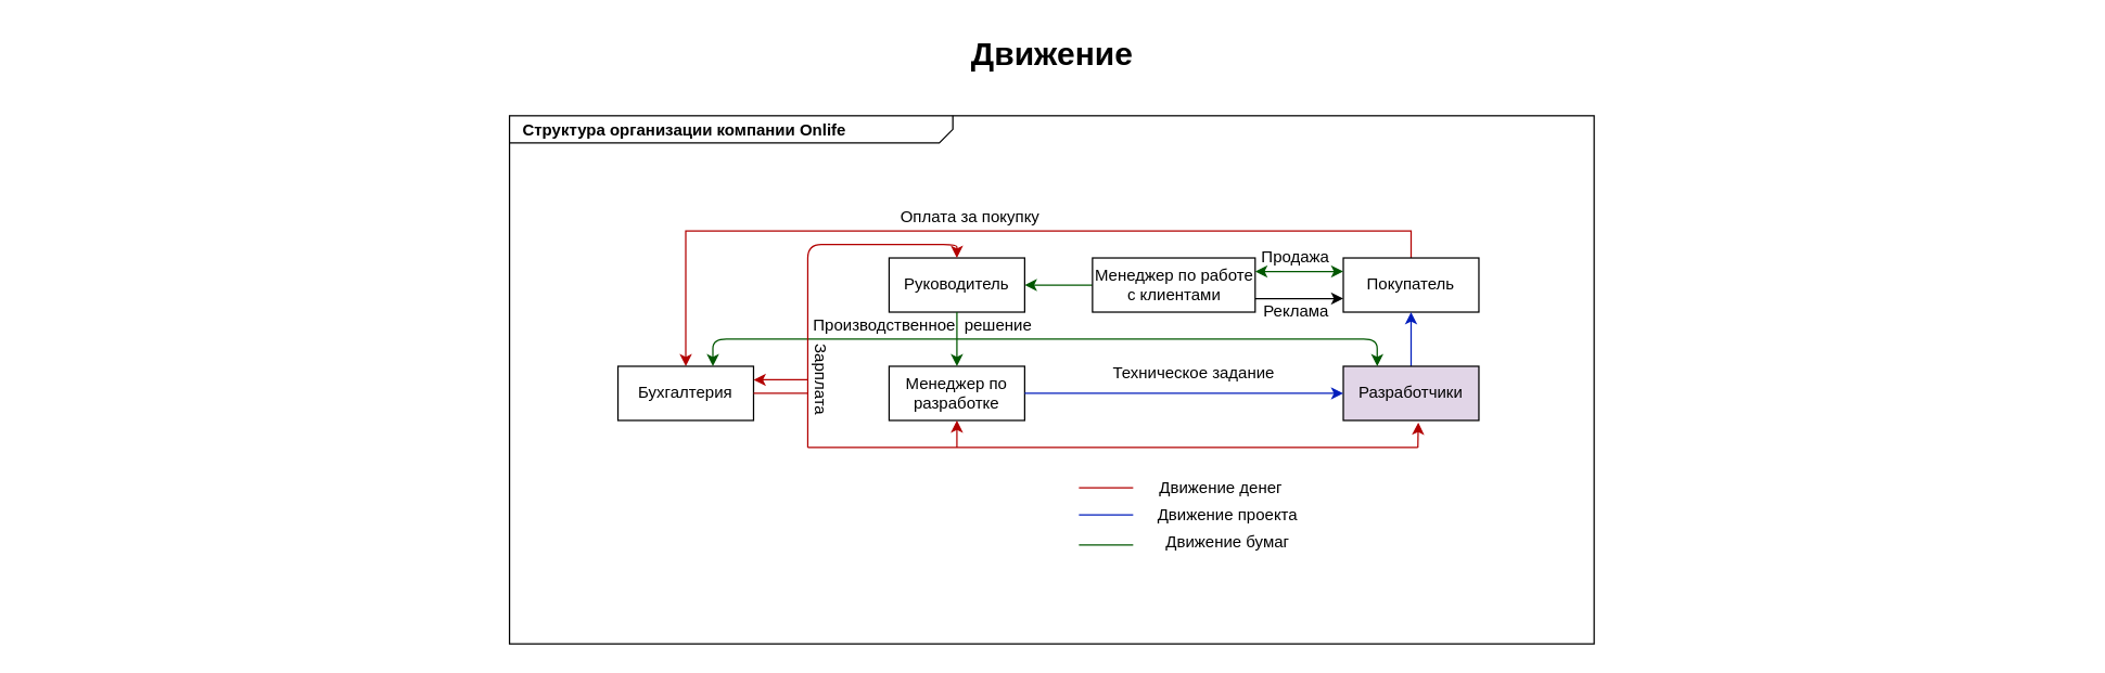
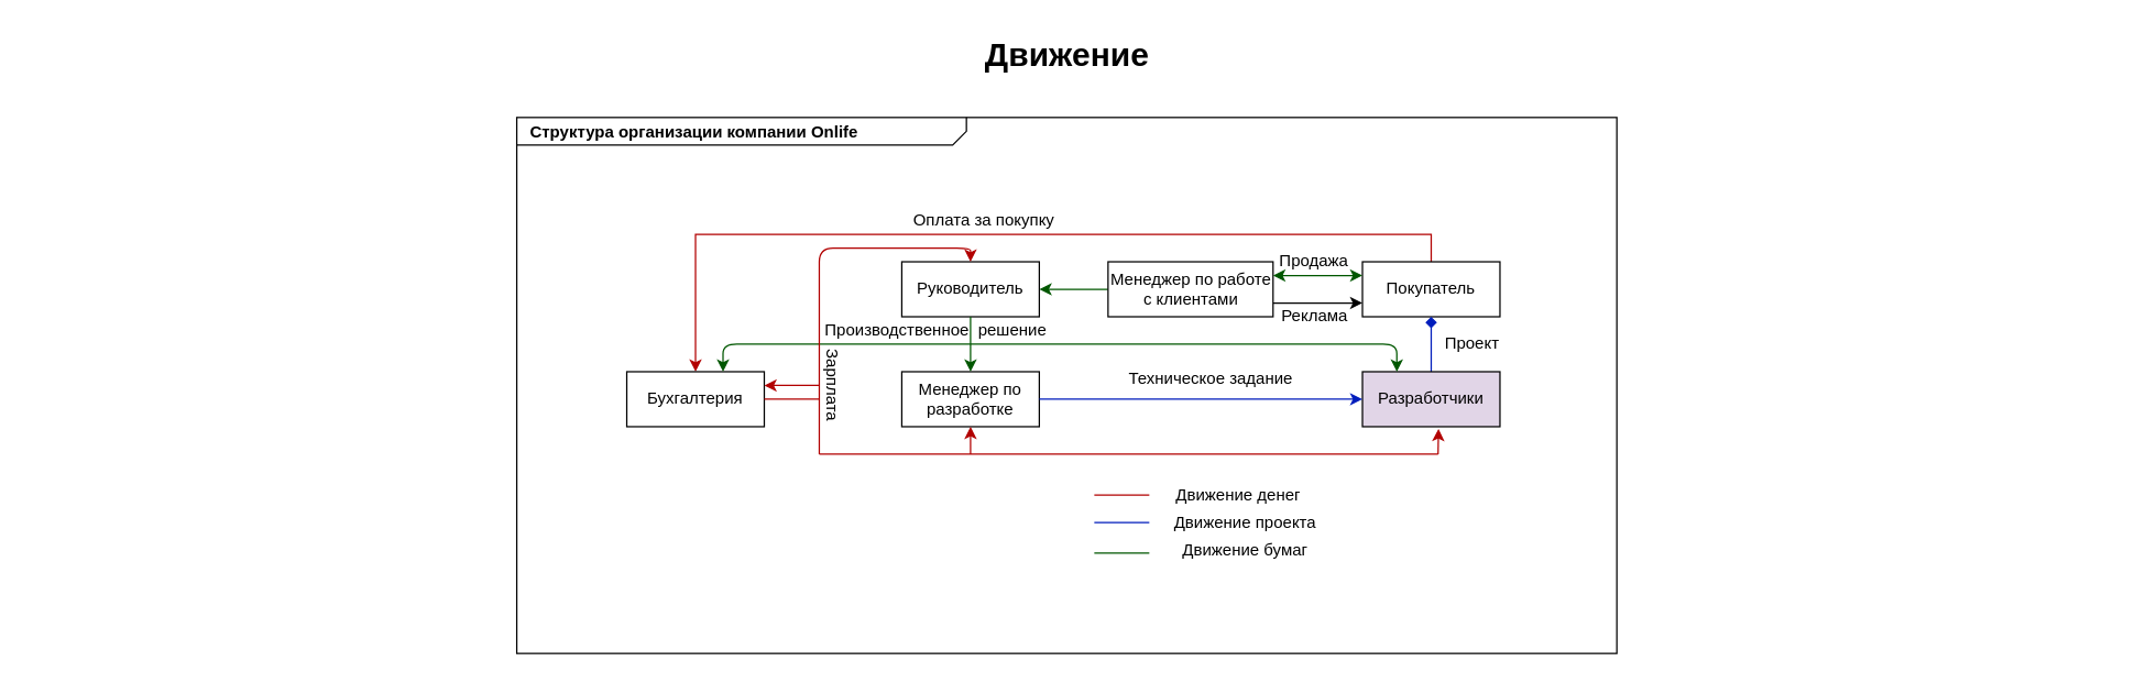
  <mxCell id="0" style=";html=1;" />
  <mxCell id="1" style=";html=1;" parent="0" />
  <mxCell id="2" value="&lt;p style=&quot;margin: 0px ; margin-top: 4px ; margin-left: 10px ; text-align: left&quot;&gt;&lt;b&gt;Структура организации компании Onlife&lt;/b&gt;&lt;/p&gt;" style="html=1;strokeWidth=1;shape=mxgraph.sysml.package;html=1;overflow=fill;whiteSpace=wrap;fillColor=none;gradientColor=none;fontSize=12;align=center;labelX=327.64;" parent="1" vertex="1"><mxGeometry x="375" y="85" width="800" height="390" as="geometry" /></mxCell>
  <mxCell id="3" value="Движение" style="text;strokeColor=none;fillColor=none;html=1;fontSize=24;fontStyle=1;verticalAlign=middle;align=center;" parent="1" vertex="1"><mxGeometry x="20" y="20" width="1510" height="40" as="geometry" /></mxCell>
  <mxCell id="4" value="Руководитель" style="rounded=0;whiteSpace=wrap;html=1;" vertex="1" parent="1"><mxGeometry x="655" y="190" width="100" height="40" as="geometry" /></mxCell>
  <mxCell id="5" style="edgeStyle=orthogonalEdgeStyle;rounded=0;orthogonalLoop=1;jettySize=auto;html=1;fillColor=#e51400;strokeColor=#B20000;exitX=0.5;exitY=0;exitDx=0;exitDy=0;" edge="1" parent="1" source="6" target="7"><mxGeometry relative="1" as="geometry"><Array as="points"><mxPoint x="1040" y="170" /><mxPoint x="505" y="170" /></Array></mxGeometry></mxCell>
  <mxCell id="6" value="Покупатель" style="rounded=0;whiteSpace=wrap;html=1;" vertex="1" parent="1"><mxGeometry x="990" y="190" width="100" height="40" as="geometry" /></mxCell>
  <mxCell id="7" value="Бухгалтерия" style="rounded=0;whiteSpace=wrap;html=1;" vertex="1" parent="1"><mxGeometry x="455" y="270" width="100" height="40" as="geometry" /></mxCell>
- <mxCell id="8" style="rounded=0;orthogonalLoop=1;jettySize=auto;html=1;entryX=0.5;entryY=1;entryDx=0;entryDy=0;fillColor=#0050ef;strokeColor=#001DBC;" edge="1" parent="1" source="9" target="6"><mxGeometry relative="1" as="geometry" /></mxCell>
+ <mxCell id="8" style="rounded=0;orthogonalLoop=1;jettySize=auto;html=1;entryX=0.5;entryY=1;entryDx=0;entryDy=0;fillColor=#0050ef;strokeColor=#001DBC;endArrow=diamond;" edge="1" parent="1" source="9" target="6"><mxGeometry relative="1" as="geometry" /></mxCell>
  <mxCell id="9" value="Разработчики" style="rounded=0;whiteSpace=wrap;html=1;fillColor=#e1d5e7;" vertex="1" parent="1"><mxGeometry x="990" y="270" width="100" height="40" as="geometry" /></mxCell>
  <mxCell id="10" value="Менеджер по разработке" style="rounded=0;whiteSpace=wrap;html=1;" vertex="1" parent="1"><mxGeometry x="655" y="270" width="100" height="40" as="geometry" /></mxCell>
  <mxCell id="11" value="" style="endArrow=classic;html=1;exitX=1;exitY=0.5;exitDx=0;exitDy=0;entryX=0;entryY=0.5;entryDx=0;entryDy=0;fillColor=#0050ef;strokeColor=#001DBC;" edge="1" parent="1" source="10" target="9"><mxGeometry width="50" height="50" relative="1" as="geometry"><mxPoint x="605" y="450" as="sourcePoint" /><mxPoint x="655" y="400" as="targetPoint" /><Array as="points" /></mxGeometry></mxCell>
+ <mxCell id="12" value="Проект" style="text;html=1;strokeColor=none;fillColor=none;align=center;verticalAlign=middle;whiteSpace=wrap;rounded=0;" vertex="1" parent="1"><mxGeometry x="1050" y="240" width="40" height="20" as="geometry" /></mxCell>
  <mxCell id="13" value="Техническое задание" style="text;html=1;strokeColor=none;fillColor=none;align=center;verticalAlign=middle;whiteSpace=wrap;rounded=0;" vertex="1" parent="1"><mxGeometry x="805" y="270" width="150" height="10" as="geometry" /></mxCell>
  <mxCell id="14" value="Продажа" style="text;html=1;strokeColor=none;fillColor=none;align=center;verticalAlign=middle;whiteSpace=wrap;rounded=0;" vertex="1" parent="1"><mxGeometry x="935" y="180" width="40" height="20" as="geometry" /></mxCell>
  <mxCell id="15" value="" style="endArrow=none;html=1;entryX=0.5;entryY=1;entryDx=0;entryDy=0;fillColor=#008a00;strokeColor=#005700;" edge="1" parent="1" target="4"><mxGeometry width="50" height="50" relative="1" as="geometry"><mxPoint x="705" y="250" as="sourcePoint" /><mxPoint x="505" y="410" as="targetPoint" /></mxGeometry></mxCell>
  <mxCell id="16" value="" style="endArrow=classic;html=1;fillColor=#008a00;strokeColor=#005700;" edge="1" parent="1"><mxGeometry width="50" height="50" relative="1" as="geometry"><mxPoint x="705" y="250" as="sourcePoint" /><mxPoint x="525" y="270" as="targetPoint" /><Array as="points"><mxPoint x="525" y="250" /></Array></mxGeometry></mxCell>
  <mxCell id="17" value="" style="endArrow=classic;html=1;fillColor=#008a00;strokeColor=#005700;" edge="1" parent="1" target="10"><mxGeometry width="50" height="50" relative="1" as="geometry"><mxPoint x="705" y="250" as="sourcePoint" /><mxPoint x="695" y="370" as="targetPoint" /></mxGeometry></mxCell>
  <mxCell id="18" value="" style="endArrow=classic;html=1;entryX=0.25;entryY=0;entryDx=0;entryDy=0;fillColor=#008a00;strokeColor=#005700;" edge="1" parent="1" target="9"><mxGeometry width="50" height="50" relative="1" as="geometry"><mxPoint x="705" y="250" as="sourcePoint" /><mxPoint x="725" y="330" as="targetPoint" /><Array as="points"><mxPoint x="1015" y="250" /></Array></mxGeometry></mxCell>
  <mxCell id="19" value="Производственное&amp;nbsp; решение" style="text;html=1;strokeColor=none;fillColor=none;align=center;verticalAlign=middle;whiteSpace=wrap;rounded=0;" vertex="1" parent="1"><mxGeometry x="585" y="230" width="190" height="20" as="geometry" /></mxCell>
  <mxCell id="20" value="Оплата за покупку" style="text;html=1;strokeColor=none;fillColor=none;align=center;verticalAlign=middle;whiteSpace=wrap;rounded=0;" vertex="1" parent="1"><mxGeometry x="615" y="150" width="200" height="20" as="geometry" /></mxCell>
  <mxCell id="21" value="" style="endArrow=none;html=1;exitX=1;exitY=0.5;exitDx=0;exitDy=0;fillColor=#e51400;strokeColor=#B20000;" edge="1" parent="1" source="7"><mxGeometry width="50" height="50" relative="1" as="geometry"><mxPoint x="565" y="310" as="sourcePoint" /><mxPoint x="595" y="290" as="targetPoint" /></mxGeometry></mxCell>
  <mxCell id="22" value="" style="endArrow=none;html=1;fillColor=#e51400;strokeColor=#B20000;" edge="1" parent="1"><mxGeometry width="50" height="50" relative="1" as="geometry"><mxPoint x="595" y="290" as="sourcePoint" /><mxPoint x="595" y="330" as="targetPoint" /></mxGeometry></mxCell>
  <mxCell id="23" value="" style="endArrow=none;html=1;fillColor=#e51400;strokeColor=#B20000;" edge="1" parent="1"><mxGeometry width="50" height="50" relative="1" as="geometry"><mxPoint x="595" y="330" as="sourcePoint" /><mxPoint x="1045" y="330" as="targetPoint" /></mxGeometry></mxCell>
  <mxCell id="24" value="" style="endArrow=classic;html=1;entryX=0.5;entryY=1;entryDx=0;entryDy=0;fillColor=#e51400;strokeColor=#B20000;" edge="1" parent="1" target="10"><mxGeometry width="50" height="50" relative="1" as="geometry"><mxPoint x="705" y="330" as="sourcePoint" /><mxPoint x="725" y="420" as="targetPoint" /></mxGeometry></mxCell>
  <mxCell id="25" value="" style="endArrow=classic;html=1;entryX=0.553;entryY=1.039;entryDx=0;entryDy=0;fillColor=#e51400;strokeColor=#B20000;entryPerimeter=0;" edge="1" parent="1" target="9"><mxGeometry width="50" height="50" relative="1" as="geometry"><mxPoint x="1045" y="330" as="sourcePoint" /><mxPoint x="875" y="350" as="targetPoint" /></mxGeometry></mxCell>
  <mxCell id="26" value="" style="endArrow=classic;html=1;entryX=0.5;entryY=0;entryDx=0;entryDy=0;fillColor=#e51400;strokeColor=#B20000;" edge="1" parent="1" target="4"><mxGeometry width="50" height="50" relative="1" as="geometry"><mxPoint x="595" y="290" as="sourcePoint" /><mxPoint x="615" y="360" as="targetPoint" /><Array as="points"><mxPoint x="595" y="180" /><mxPoint x="705" y="180" /></Array></mxGeometry></mxCell>
  <mxCell id="27" value="" style="endArrow=classic;html=1;entryX=1;entryY=0.25;entryDx=0;entryDy=0;fillColor=#e51400;strokeColor=#B20000;" edge="1" parent="1" target="7"><mxGeometry width="50" height="50" relative="1" as="geometry"><mxPoint x="595" y="280" as="sourcePoint" /><mxPoint x="625" y="370" as="targetPoint" /></mxGeometry></mxCell>
  <mxCell id="28" value="Зарплата" style="text;html=1;strokeColor=none;fillColor=none;align=center;verticalAlign=middle;whiteSpace=wrap;rounded=0;rotation=90;" vertex="1" parent="1"><mxGeometry x="585" y="270" width="40" height="20" as="geometry" /></mxCell>
  <mxCell id="29" value="" style="endArrow=none;html=1;fillColor=#e51400;strokeColor=#B20000;" edge="1" parent="1"><mxGeometry width="50" height="50" relative="1" as="geometry"><mxPoint x="795" y="359.66" as="sourcePoint" /><mxPoint x="835" y="359.66" as="targetPoint" /></mxGeometry></mxCell>
  <mxCell id="30" value="Движение денег" style="text;html=1;strokeColor=none;fillColor=none;align=center;verticalAlign=middle;whiteSpace=wrap;rounded=0;" vertex="1" parent="1"><mxGeometry x="825" y="350" width="150" height="20" as="geometry" /></mxCell>
  <mxCell id="31" value="" style="endArrow=none;html=1;fillColor=#0050ef;strokeColor=#001DBC;" edge="1" parent="1"><mxGeometry width="50" height="50" relative="1" as="geometry"><mxPoint x="795" y="379.66" as="sourcePoint" /><mxPoint x="835" y="379.66" as="targetPoint" /></mxGeometry></mxCell>
  <mxCell id="32" value="Движение проекта" style="text;html=1;strokeColor=none;fillColor=none;align=center;verticalAlign=middle;whiteSpace=wrap;rounded=0;" vertex="1" parent="1"><mxGeometry x="825" y="370" width="160" height="20" as="geometry" /></mxCell>
  <mxCell id="33" value="" style="endArrow=none;html=1;fillColor=#008a00;strokeColor=#005700;" edge="1" parent="1"><mxGeometry width="50" height="50" relative="1" as="geometry"><mxPoint x="795" y="402" as="sourcePoint" /><mxPoint x="835" y="402" as="targetPoint" /></mxGeometry></mxCell>
  <mxCell id="34" value="Движение бумаг" style="text;html=1;strokeColor=none;fillColor=none;align=center;verticalAlign=middle;whiteSpace=wrap;rounded=0;" vertex="1" parent="1"><mxGeometry x="835" y="390" width="140" height="20" as="geometry" /></mxCell>
  <mxCell id="35" style="edgeStyle=none;rounded=0;orthogonalLoop=1;jettySize=auto;html=1;entryX=0;entryY=0.75;entryDx=0;entryDy=0;exitX=1;exitY=0.75;exitDx=0;exitDy=0;" edge="1" parent="1" source="37" target="6"><mxGeometry relative="1" as="geometry"><Array as="points"><mxPoint x="945" y="220" /></Array></mxGeometry></mxCell>
  <mxCell id="36" style="edgeStyle=none;rounded=0;orthogonalLoop=1;jettySize=auto;html=1;fillColor=#d5e8d4;strokeColor=#005700;" edge="1" parent="1" source="37" target="4"><mxGeometry relative="1" as="geometry" /></mxCell>
  <mxCell id="37" value="Менеджер по работе &lt;br&gt;с клиентами" style="html=1;" vertex="1" parent="1"><mxGeometry x="805" y="190" width="120" height="40" as="geometry" /></mxCell>
  <mxCell id="38" value="" style="endArrow=classic;startArrow=classic;html=1;exitX=1;exitY=0.25;exitDx=0;exitDy=0;entryX=0;entryY=0.25;entryDx=0;entryDy=0;fillColor=#008a00;strokeColor=#005700;" edge="1" parent="1" source="37" target="6"><mxGeometry width="50" height="50" relative="1" as="geometry"><mxPoint x="845" y="159.66" as="sourcePoint" /><mxPoint x="1005" y="159.66" as="targetPoint" /><Array as="points" /></mxGeometry></mxCell>
  <mxCell id="39" value="Реклама" style="text;html=1;align=center;verticalAlign=middle;resizable=0;points=[];;autosize=1;" vertex="1" parent="1"><mxGeometry x="925" y="220" width="60" height="20" as="geometry" /></mxCell>
